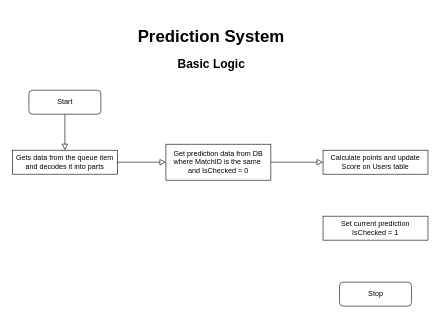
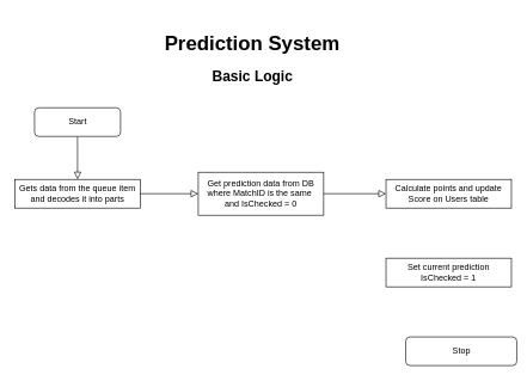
  <mxCell id="0" />
  <mxCell id="1" parent="0" />
  <mxCell id="2" value="" style="rounded=0;html=1;jettySize=auto;orthogonalLoop=1;fontSize=11;endArrow=block;endFill=0;endSize=8;strokeWidth=1;shadow=0;labelBackgroundColor=none;edgeStyle=orthogonalEdgeStyle;entryX=0.5;entryY=0;entryDx=0;entryDy=0;" edge="1" parent="1" source="3" target="6"><mxGeometry relative="1" as="geometry"><mxPoint x="345" y="240" as="targetPoint" /></mxGeometry></mxCell>
  <mxCell id="3" value="Start" style="rounded=1;whiteSpace=wrap;html=1;fontSize=12;glass=0;strokeWidth=1;shadow=0;" vertex="1" parent="1"><mxGeometry x="47.5" y="150" width="120" height="40" as="geometry" /></mxCell>
  <mxCell id="4" value="&lt;font style=&quot;font-size: 28px;&quot;&gt;&lt;b&gt;Prediction System&lt;/b&gt;&lt;/font&gt;" style="text;strokeColor=none;align=center;fillColor=none;html=1;verticalAlign=middle;whiteSpace=wrap;rounded=0;" vertex="1" parent="1"><mxGeometry x="166.75" y="20" width="369" height="80" as="geometry" /></mxCell>
  <mxCell id="5" value="&lt;font style=&quot;font-size: 20px;&quot;&gt;&lt;b style=&quot;font-size: 20px;&quot;&gt;Basic Logic&lt;/b&gt;&lt;/font&gt;" style="text;strokeColor=none;align=center;fillColor=none;html=1;verticalAlign=middle;whiteSpace=wrap;rounded=0;fontSize=20;" vertex="1" parent="1"><mxGeometry x="227" y="90" width="250" height="30" as="geometry" /></mxCell>
  <mxCell id="6" value="Gets data from the queue item and decodes it into parts" style="rounded=0;whiteSpace=wrap;html=1;" vertex="1" parent="1"><mxGeometry x="20" y="250" width="175" height="40" as="geometry" /></mxCell>
  <mxCell id="7" value="" style="rounded=0;html=1;jettySize=auto;orthogonalLoop=1;fontSize=11;endArrow=block;endFill=0;endSize=8;strokeWidth=1;shadow=0;labelBackgroundColor=none;edgeStyle=orthogonalEdgeStyle;exitX=1;exitY=0.5;exitDx=0;exitDy=0;entryX=0;entryY=0.5;entryDx=0;entryDy=0;" edge="1" parent="1" source="6" target="8"><mxGeometry relative="1" as="geometry"><mxPoint x="344.82" y="280" as="sourcePoint" /><mxPoint x="290" y="270" as="targetPoint" /></mxGeometry></mxCell>
  <mxCell id="8" value="Get prediction data from DB where MatchID is the same&amp;nbsp; &lt;br&gt;and IsChecked = 0" style="rounded=0;whiteSpace=wrap;html=1;" vertex="1" parent="1"><mxGeometry x="276" y="240" width="175" height="60" as="geometry" /></mxCell>
  <mxCell id="9" value="" style="rounded=0;html=1;jettySize=auto;orthogonalLoop=1;fontSize=11;endArrow=block;endFill=0;endSize=8;strokeWidth=1;shadow=0;labelBackgroundColor=none;edgeStyle=orthogonalEdgeStyle;exitX=1;exitY=0.5;exitDx=0;exitDy=0;" edge="1" parent="1" source="8"><mxGeometry relative="1" as="geometry"><mxPoint x="468" y="269.76" as="sourcePoint" /><mxPoint x="538" y="270" as="targetPoint" /></mxGeometry></mxCell>
  <mxCell id="10" value="Calculate points and update Score on Users table" style="rounded=0;whiteSpace=wrap;html=1;" vertex="1" parent="1"><mxGeometry x="538" y="250" width="175" height="40" as="geometry" /></mxCell>
  <mxCell id="11" value="Set current prediction IsChecked = 1" style="rounded=0;whiteSpace=wrap;html=1;" vertex="1" parent="1"><mxGeometry x="538" y="360" width="175" height="40" as="geometry" /></mxCell>
- <mxCell id="12" value="Stop" style="rounded=1;whiteSpace=wrap;html=1;fontSize=12;glass=0;strokeWidth=1;shadow=0;" vertex="1" parent="1"><mxGeometry x="565.5" y="470" width="120" height="40" as="geometry" /></mxCell>
+ <mxCell id="12" value="Stop" style="rounded=1;whiteSpace=wrap;html=1;fontSize=12;glass=0;strokeWidth=1;shadow=0;" vertex="1" parent="1"><mxGeometry x="565.5" y="470" width="155" height="40" as="geometry" /></mxCell>
